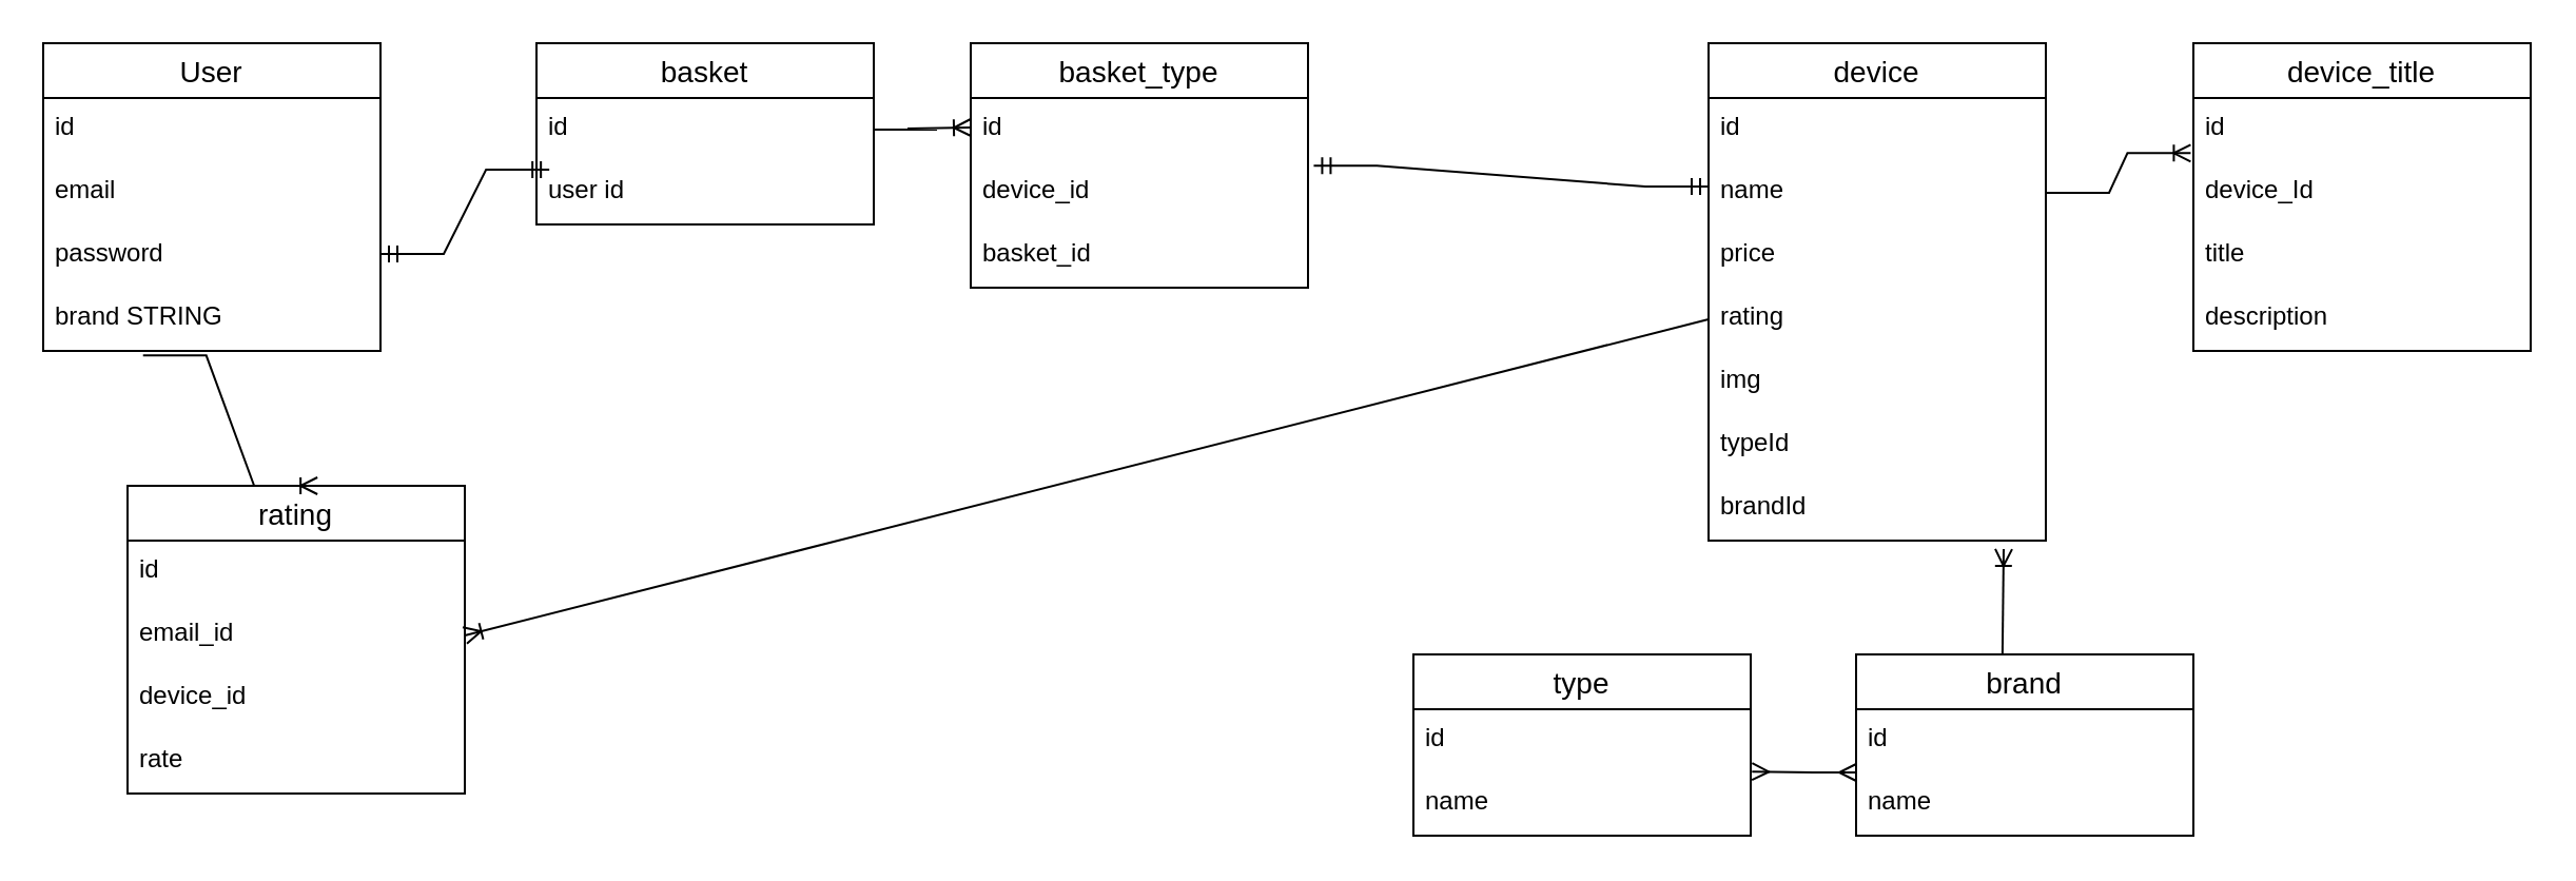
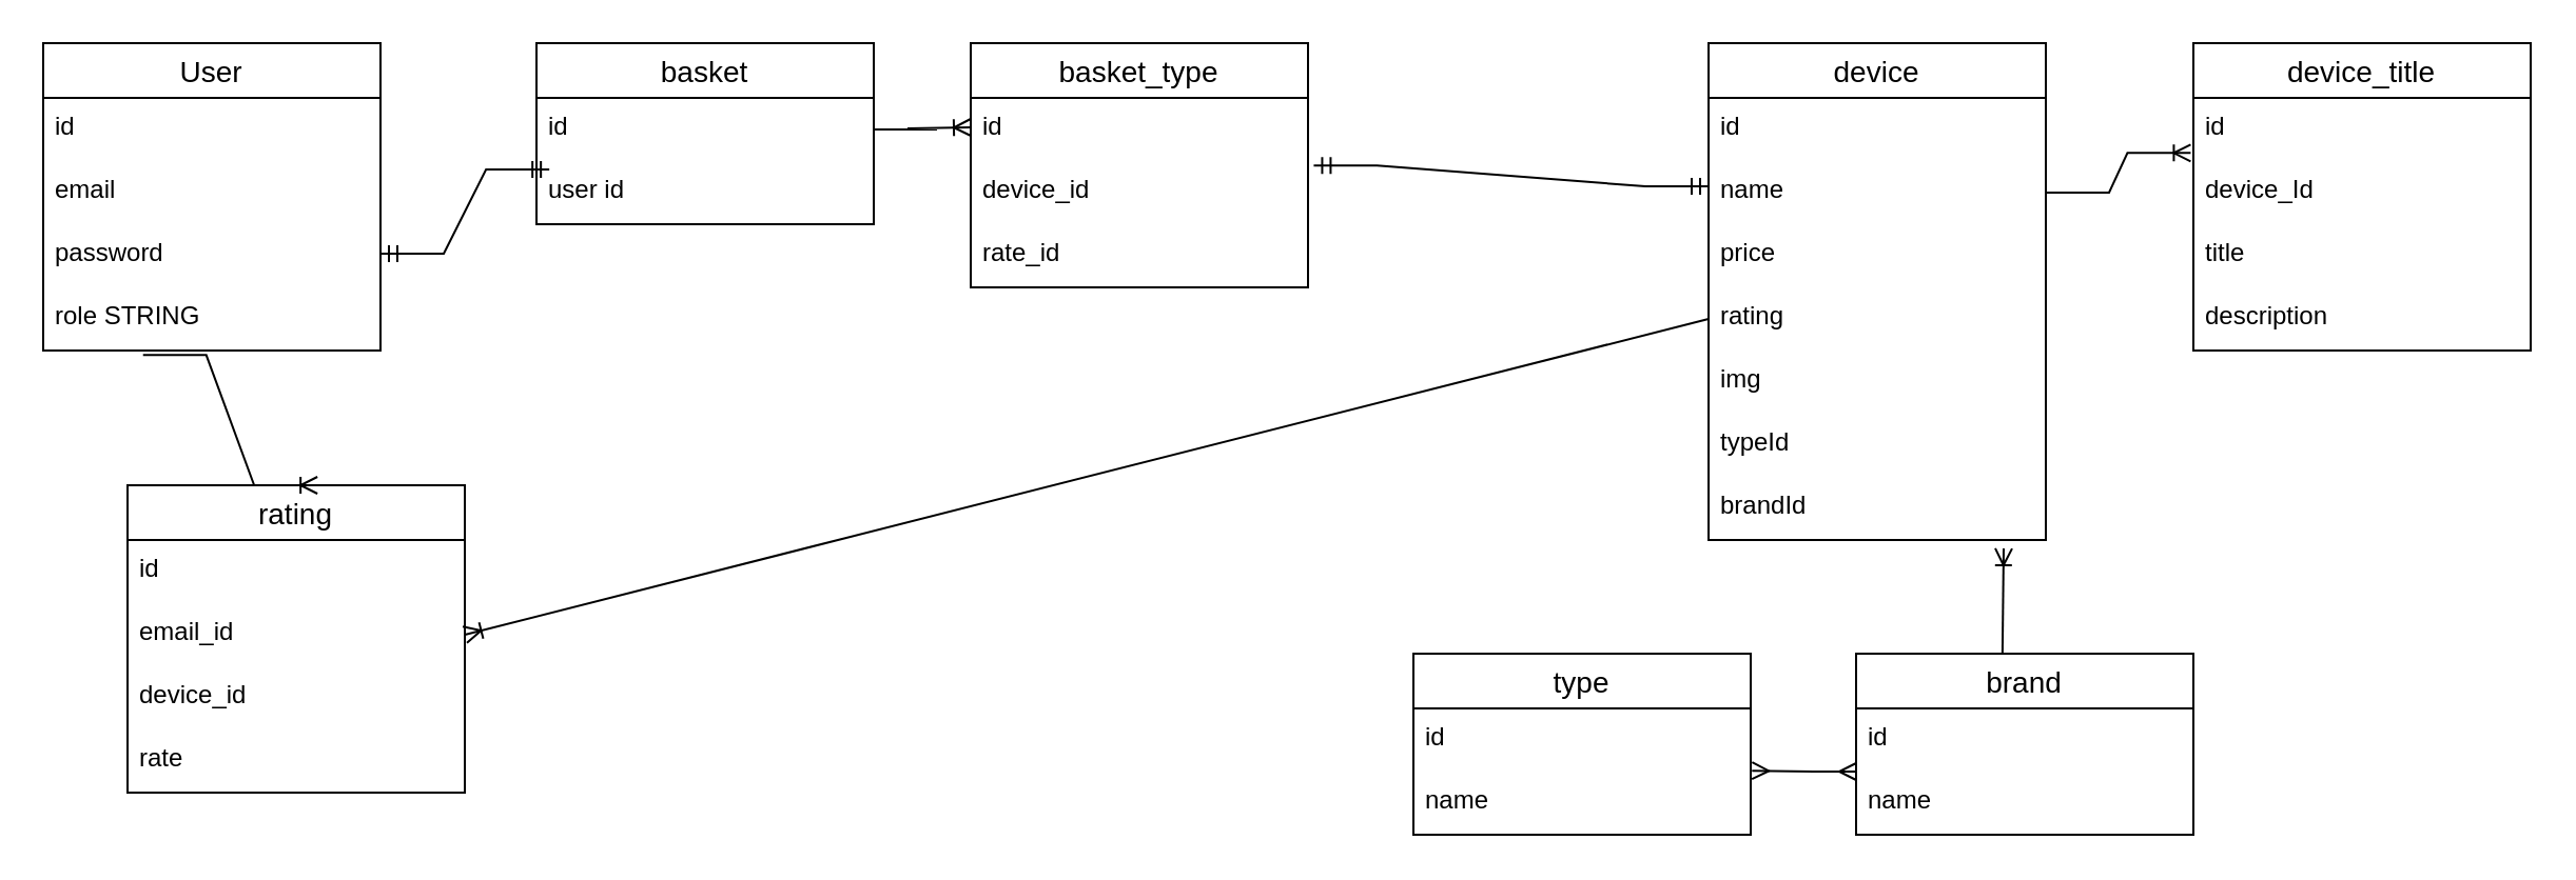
  <mxCell id="0" />
  <mxCell id="1" parent="0" />
  <mxCell id="2" value="User" style="swimlane;fontStyle=0;childLayout=stackLayout;horizontal=1;startSize=26;horizontalStack=0;resizeParent=1;resizeParentMax=0;resizeLast=0;collapsible=1;marginBottom=0;align=center;fontSize=14;" vertex="1" parent="1"><mxGeometry x="20" y="20" width="160" height="146" as="geometry" /></mxCell>
  <mxCell id="3" value="id" style="text;strokeColor=none;fillColor=none;spacingLeft=4;spacingRight=4;overflow=hidden;rotatable=0;points=[[0,0.5],[1,0.5]];portConstraint=eastwest;fontSize=12;" vertex="1" parent="2"><mxGeometry y="26" width="160" height="30" as="geometry" /></mxCell>
  <mxCell id="4" value="email" style="text;strokeColor=none;fillColor=none;spacingLeft=4;spacingRight=4;overflow=hidden;rotatable=0;points=[[0,0.5],[1,0.5]];portConstraint=eastwest;fontSize=12;" vertex="1" parent="2"><mxGeometry y="56" width="160" height="30" as="geometry" /></mxCell>
  <mxCell id="5" value="password" style="text;strokeColor=none;fillColor=none;spacingLeft=4;spacingRight=4;overflow=hidden;rotatable=0;points=[[0,0.5],[1,0.5]];portConstraint=eastwest;fontSize=12;" vertex="1" parent="2"><mxGeometry y="86" width="160" height="30" as="geometry" /></mxCell>
- <mxCell id="6" value="brand STRING" style="text;strokeColor=none;fillColor=none;spacingLeft=4;spacingRight=4;overflow=hidden;rotatable=0;points=[[0,0.5],[1,0.5]];portConstraint=eastwest;fontSize=12;" vertex="1" parent="2"><mxGeometry y="116" width="160" height="30" as="geometry" /></mxCell>
+ <mxCell id="6" value="role STRING" style="text;strokeColor=none;fillColor=none;spacingLeft=4;spacingRight=4;overflow=hidden;rotatable=0;points=[[0,0.5],[1,0.5]];portConstraint=eastwest;fontSize=12;" vertex="1" parent="2"><mxGeometry y="116" width="160" height="30" as="geometry" /></mxCell>
  <mxCell id="7" value="basket" style="swimlane;fontStyle=0;childLayout=stackLayout;horizontal=1;startSize=26;horizontalStack=0;resizeParent=1;resizeParentMax=0;resizeLast=0;collapsible=1;marginBottom=0;align=center;fontSize=14;" vertex="1" parent="1"><mxGeometry x="254" y="20" width="160" height="86" as="geometry" /></mxCell>
  <mxCell id="8" value="id" style="text;strokeColor=none;fillColor=none;spacingLeft=4;spacingRight=4;overflow=hidden;rotatable=0;points=[[0,0.5],[1,0.5]];portConstraint=eastwest;fontSize=12;" vertex="1" parent="7"><mxGeometry y="26" width="160" height="30" as="geometry" /></mxCell>
  <mxCell id="9" value="user id" style="text;strokeColor=none;fillColor=none;spacingLeft=4;spacingRight=4;overflow=hidden;rotatable=0;points=[[0,0.5],[1,0.5]];portConstraint=eastwest;fontSize=12;" vertex="1" parent="7"><mxGeometry y="56" width="160" height="30" as="geometry" /></mxCell>
  <mxCell id="10" value="" style="edgeStyle=entityRelationEdgeStyle;fontSize=12;html=1;endArrow=ERmandOne;startArrow=ERmandOne;rounded=0;entryX=0.038;entryY=0.133;entryDx=0;entryDy=0;entryPerimeter=0;" edge="1" parent="1" target="9"><mxGeometry width="100" height="100" relative="1" as="geometry"><mxPoint x="180" y="120" as="sourcePoint" /><mxPoint x="250" y="80" as="targetPoint" /></mxGeometry></mxCell>
  <mxCell id="11" value="device" style="swimlane;fontStyle=0;childLayout=stackLayout;horizontal=1;startSize=26;horizontalStack=0;resizeParent=1;resizeParentMax=0;resizeLast=0;collapsible=1;marginBottom=0;align=center;fontSize=14;" vertex="1" parent="1"><mxGeometry x="810" y="20" width="160" height="236" as="geometry" /></mxCell>
  <mxCell id="12" value="id" style="text;strokeColor=none;fillColor=none;spacingLeft=4;spacingRight=4;overflow=hidden;rotatable=0;points=[[0,0.5],[1,0.5]];portConstraint=eastwest;fontSize=12;" vertex="1" parent="11"><mxGeometry y="26" width="160" height="30" as="geometry" /></mxCell>
  <mxCell id="13" value="name" style="text;strokeColor=none;fillColor=none;spacingLeft=4;spacingRight=4;overflow=hidden;rotatable=0;points=[[0,0.5],[1,0.5]];portConstraint=eastwest;fontSize=12;" vertex="1" parent="11"><mxGeometry y="56" width="160" height="30" as="geometry" /></mxCell>
  <mxCell id="14" value="price" style="text;strokeColor=none;fillColor=none;spacingLeft=4;spacingRight=4;overflow=hidden;rotatable=0;points=[[0,0.5],[1,0.5]];portConstraint=eastwest;fontSize=12;" vertex="1" parent="11"><mxGeometry y="86" width="160" height="30" as="geometry" /></mxCell>
  <mxCell id="15" value="rating" style="text;strokeColor=none;fillColor=none;spacingLeft=4;spacingRight=4;overflow=hidden;rotatable=0;points=[[0,0.5],[1,0.5]];portConstraint=eastwest;fontSize=12;" vertex="1" parent="11"><mxGeometry y="116" width="160" height="30" as="geometry" /></mxCell>
  <mxCell id="16" value="img" style="text;strokeColor=none;fillColor=none;spacingLeft=4;spacingRight=4;overflow=hidden;rotatable=0;points=[[0,0.5],[1,0.5]];portConstraint=eastwest;fontSize=12;" vertex="1" parent="11"><mxGeometry y="146" width="160" height="30" as="geometry" /></mxCell>
  <mxCell id="17" value="typeId" style="text;strokeColor=none;fillColor=none;spacingLeft=4;spacingRight=4;overflow=hidden;rotatable=0;points=[[0,0.5],[1,0.5]];portConstraint=eastwest;fontSize=12;" vertex="1" parent="11"><mxGeometry y="176" width="160" height="30" as="geometry" /></mxCell>
  <mxCell id="18" value="brandId" style="text;strokeColor=none;fillColor=none;spacingLeft=4;spacingRight=4;overflow=hidden;rotatable=0;points=[[0,0.5],[1,0.5]];portConstraint=eastwest;fontSize=12;" vertex="1" parent="11"><mxGeometry y="206" width="160" height="30" as="geometry" /></mxCell>
  <mxCell id="19" value="brand" style="swimlane;fontStyle=0;childLayout=stackLayout;horizontal=1;startSize=26;horizontalStack=0;resizeParent=1;resizeParentMax=0;resizeLast=0;collapsible=1;marginBottom=0;align=center;fontSize=14;" vertex="1" parent="1"><mxGeometry x="880" y="310" width="160" height="86" as="geometry" /></mxCell>
  <mxCell id="20" value="" style="fontSize=12;html=1;endArrow=ERoneToMany;rounded=0;exitX=0.434;exitY=-0.003;exitDx=0;exitDy=0;exitPerimeter=0;" edge="1" parent="19" source="19"><mxGeometry width="100" height="100" relative="1" as="geometry"><mxPoint x="70" y="-10" as="sourcePoint" /><mxPoint x="70" y="-50" as="targetPoint" /></mxGeometry></mxCell>
  <mxCell id="21" value="id" style="text;strokeColor=none;fillColor=none;spacingLeft=4;spacingRight=4;overflow=hidden;rotatable=0;points=[[0,0.5],[1,0.5]];portConstraint=eastwest;fontSize=12;" vertex="1" parent="19"><mxGeometry y="26" width="160" height="30" as="geometry" /></mxCell>
  <mxCell id="22" value="name" style="text;strokeColor=none;fillColor=none;spacingLeft=4;spacingRight=4;overflow=hidden;rotatable=0;points=[[0,0.5],[1,0.5]];portConstraint=eastwest;fontSize=12;" vertex="1" parent="19"><mxGeometry y="56" width="160" height="30" as="geometry" /></mxCell>
  <mxCell id="23" value="type" style="swimlane;fontStyle=0;childLayout=stackLayout;horizontal=1;startSize=26;horizontalStack=0;resizeParent=1;resizeParentMax=0;resizeLast=0;collapsible=1;marginBottom=0;align=center;fontSize=14;" vertex="1" parent="1"><mxGeometry x="670" y="310" width="160" height="86" as="geometry" /></mxCell>
  <mxCell id="24" value="id" style="text;strokeColor=none;fillColor=none;spacingLeft=4;spacingRight=4;overflow=hidden;rotatable=0;points=[[0,0.5],[1,0.5]];portConstraint=eastwest;fontSize=12;" vertex="1" parent="23"><mxGeometry y="26" width="160" height="30" as="geometry" /></mxCell>
  <mxCell id="25" value="name" style="text;strokeColor=none;fillColor=none;spacingLeft=4;spacingRight=4;overflow=hidden;rotatable=0;points=[[0,0.5],[1,0.5]];portConstraint=eastwest;fontSize=12;" vertex="1" parent="23"><mxGeometry y="56" width="160" height="30" as="geometry" /></mxCell>
  <mxCell id="26" value="" style="fontSize=12;html=1;endArrow=ERmany;startArrow=ERmany;rounded=0;exitX=1.004;exitY=0.987;exitDx=0;exitDy=0;exitPerimeter=0;" edge="1" parent="1"><mxGeometry width="100" height="100" relative="1" as="geometry"><mxPoint x="830.64" y="365.61" as="sourcePoint" /><mxPoint x="880" y="366" as="targetPoint" /><Array as="points"><mxPoint x="860" y="366" /></Array></mxGeometry></mxCell>
  <mxCell id="27" value="device_title" style="swimlane;fontStyle=0;childLayout=stackLayout;horizontal=1;startSize=26;horizontalStack=0;resizeParent=1;resizeParentMax=0;resizeLast=0;collapsible=1;marginBottom=0;align=center;fontSize=14;" vertex="1" parent="1"><mxGeometry x="1040" y="20" width="160" height="146" as="geometry" /></mxCell>
  <mxCell id="28" value="id" style="text;strokeColor=none;fillColor=none;spacingLeft=4;spacingRight=4;overflow=hidden;rotatable=0;points=[[0,0.5],[1,0.5]];portConstraint=eastwest;fontSize=12;" vertex="1" parent="27"><mxGeometry y="26" width="160" height="30" as="geometry" /></mxCell>
  <mxCell id="29" value="device_Id" style="text;strokeColor=none;fillColor=none;spacingLeft=4;spacingRight=4;overflow=hidden;rotatable=0;points=[[0,0.5],[1,0.5]];portConstraint=eastwest;fontSize=12;" vertex="1" parent="27"><mxGeometry y="56" width="160" height="30" as="geometry" /></mxCell>
  <mxCell id="30" value="title" style="text;strokeColor=none;fillColor=none;spacingLeft=4;spacingRight=4;overflow=hidden;rotatable=0;points=[[0,0.5],[1,0.5]];portConstraint=eastwest;fontSize=12;" vertex="1" parent="27"><mxGeometry y="86" width="160" height="30" as="geometry" /></mxCell>
  <mxCell id="31" value="description" style="text;strokeColor=none;fillColor=none;spacingLeft=4;spacingRight=4;overflow=hidden;rotatable=0;points=[[0,0.5],[1,0.5]];portConstraint=eastwest;fontSize=12;" vertex="1" parent="27"><mxGeometry y="116" width="160" height="30" as="geometry" /></mxCell>
  <mxCell id="32" value="" style="edgeStyle=entityRelationEdgeStyle;fontSize=12;html=1;endArrow=ERoneToMany;rounded=0;exitX=1;exitY=0.5;exitDx=0;exitDy=0;entryX=-0.008;entryY=0.872;entryDx=0;entryDy=0;entryPerimeter=0;" edge="1" parent="1" source="13"><mxGeometry width="100" height="100" relative="1" as="geometry"><mxPoint x="970" y="150" as="sourcePoint" /><mxPoint x="1038.72" y="72.16" as="targetPoint" /></mxGeometry></mxCell>
  <mxCell id="33" value="basket_type" style="swimlane;fontStyle=0;childLayout=stackLayout;horizontal=1;startSize=26;horizontalStack=0;resizeParent=1;resizeParentMax=0;resizeLast=0;collapsible=1;marginBottom=0;align=center;fontSize=14;" vertex="1" parent="1"><mxGeometry x="460" y="20" width="160" height="116" as="geometry" /></mxCell>
  <mxCell id="34" value="id" style="text;strokeColor=none;fillColor=none;spacingLeft=4;spacingRight=4;overflow=hidden;rotatable=0;points=[[0,0.5],[1,0.5]];portConstraint=eastwest;fontSize=12;" vertex="1" parent="33"><mxGeometry y="26" width="160" height="30" as="geometry" /></mxCell>
  <mxCell id="35" value="device_id" style="text;strokeColor=none;fillColor=none;spacingLeft=4;spacingRight=4;overflow=hidden;rotatable=0;points=[[0,0.5],[1,0.5]];portConstraint=eastwest;fontSize=12;" vertex="1" parent="33"><mxGeometry y="56" width="160" height="30" as="geometry" /></mxCell>
- <mxCell id="36" value="basket_id" style="text;strokeColor=none;fillColor=none;spacingLeft=4;spacingRight=4;overflow=hidden;rotatable=0;points=[[0,0.5],[1,0.5]];portConstraint=eastwest;fontSize=12;" vertex="1" parent="33"><mxGeometry y="86" width="160" height="30" as="geometry" /></mxCell>
+ <mxCell id="36" value="rate_id" style="text;strokeColor=none;fillColor=none;spacingLeft=4;spacingRight=4;overflow=hidden;rotatable=0;points=[[0,0.5],[1,0.5]];portConstraint=eastwest;fontSize=12;" vertex="1" parent="33"><mxGeometry y="86" width="160" height="30" as="geometry" /></mxCell>
  <mxCell id="37" value="" style="edgeStyle=entityRelationEdgeStyle;fontSize=12;html=1;endArrow=ERoneToMany;rounded=0;exitX=1;exitY=0.5;exitDx=0;exitDy=0;" edge="1" parent="1" source="8"><mxGeometry width="100" height="100" relative="1" as="geometry"><mxPoint x="360" y="160" as="sourcePoint" /><mxPoint x="460" y="60" as="targetPoint" /></mxGeometry></mxCell>
  <mxCell id="38" value="" style="edgeStyle=entityRelationEdgeStyle;fontSize=12;html=1;endArrow=ERmandOne;startArrow=ERmandOne;rounded=0;exitX=1.017;exitY=0.072;exitDx=0;exitDy=0;exitPerimeter=0;" edge="1" parent="1" source="35"><mxGeometry width="100" height="100" relative="1" as="geometry"><mxPoint x="710" y="188" as="sourcePoint" /><mxPoint x="810" y="88" as="targetPoint" /></mxGeometry></mxCell>
  <mxCell id="39" value="rating" style="swimlane;fontStyle=0;childLayout=stackLayout;horizontal=1;startSize=26;horizontalStack=0;resizeParent=1;resizeParentMax=0;resizeLast=0;collapsible=1;marginBottom=0;align=center;fontSize=14;" vertex="1" parent="1"><mxGeometry x="60" y="230" width="160" height="146" as="geometry" /></mxCell>
  <mxCell id="40" value="id" style="text;strokeColor=none;fillColor=none;spacingLeft=4;spacingRight=4;overflow=hidden;rotatable=0;points=[[0,0.5],[1,0.5]];portConstraint=eastwest;fontSize=12;" vertex="1" parent="39"><mxGeometry y="26" width="160" height="30" as="geometry" /></mxCell>
  <mxCell id="41" value="email_id" style="text;strokeColor=none;fillColor=none;spacingLeft=4;spacingRight=4;overflow=hidden;rotatable=0;points=[[0,0.5],[1,0.5]];portConstraint=eastwest;fontSize=12;" vertex="1" parent="39"><mxGeometry y="56" width="160" height="30" as="geometry" /></mxCell>
  <mxCell id="42" value="device_id" style="text;strokeColor=none;fillColor=none;spacingLeft=4;spacingRight=4;overflow=hidden;rotatable=0;points=[[0,0.5],[1,0.5]];portConstraint=eastwest;fontSize=12;" vertex="1" parent="39"><mxGeometry y="86" width="160" height="30" as="geometry" /></mxCell>
  <mxCell id="43" value="rate" style="text;strokeColor=none;fillColor=none;spacingLeft=4;spacingRight=4;overflow=hidden;rotatable=0;points=[[0,0.5],[1,0.5]];portConstraint=eastwest;fontSize=12;" vertex="1" parent="39"><mxGeometry y="116" width="160" height="30" as="geometry" /></mxCell>
  <mxCell id="44" value="" style="edgeStyle=entityRelationEdgeStyle;fontSize=12;html=1;endArrow=ERoneToMany;rounded=0;exitX=0.296;exitY=1.072;exitDx=0;exitDy=0;exitPerimeter=0;entryX=0.563;entryY=0;entryDx=0;entryDy=0;entryPerimeter=0;" edge="1" parent="1" source="6" target="39"><mxGeometry width="100" height="100" relative="1" as="geometry"><mxPoint x="90" y="320" as="sourcePoint" /><mxPoint x="190" y="220" as="targetPoint" /></mxGeometry></mxCell>
  <mxCell id="45" value="" style="fontSize=12;html=1;endArrow=ERoneToMany;rounded=0;exitX=0;exitY=0.5;exitDx=0;exitDy=0;entryX=1;entryY=0.5;entryDx=0;entryDy=0;" edge="1" parent="1" source="15" target="41"><mxGeometry width="100" height="100" relative="1" as="geometry"><mxPoint x="760" y="160" as="sourcePoint" /><mxPoint x="260" y="300" as="targetPoint" /></mxGeometry></mxCell>
